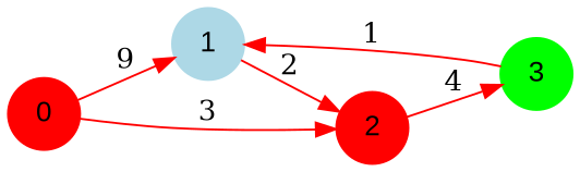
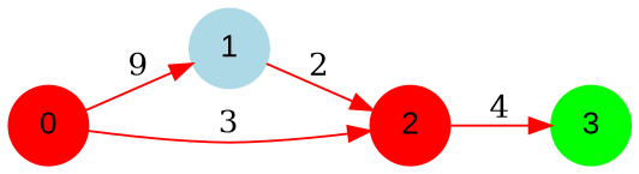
  digraph {
    rankdir=LR
    node [color=red fontname=Arial shape=circle style=filled]
    edge [color=red]
    0
    1 [color=lightblue]
    2
    3 [color=green]
    0 -> 1 [label=9]
    0 -> 2 [label=3]
    1 -> 2 [label=2]
    2 -> 3 [label=4]
-   3 -> 1 [label=1]
  }
